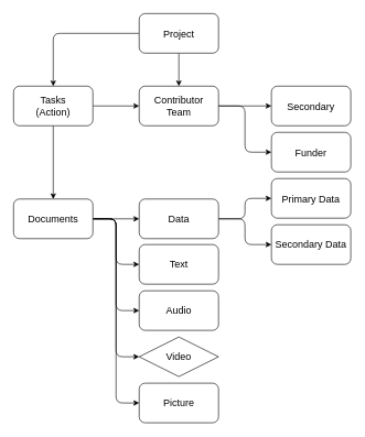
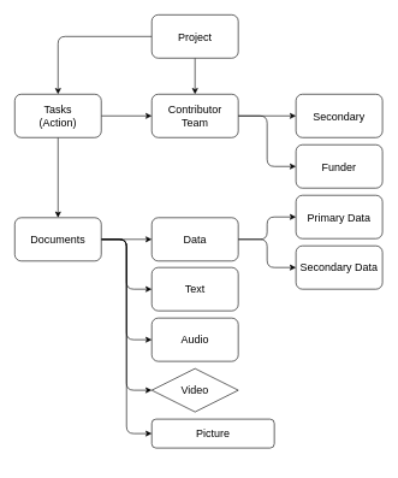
  <mxCell id="0" />
  <mxCell id="1" parent="0" />
  <mxCell id="2" style="edgeStyle=orthogonalEdgeStyle;rounded=1;orthogonalLoop=1;jettySize=auto;html=1;exitX=0;exitY=0.5;exitDx=0;exitDy=0;entryX=0.5;entryY=0;entryDx=0;entryDy=0;fontSize=15;" parent="1" source="4" target="27" edge="1"><mxGeometry relative="1" as="geometry" /></mxCell>
  <mxCell id="3" value="" style="edgeStyle=orthogonalEdgeStyle;rounded=1;orthogonalLoop=1;jettySize=auto;html=1;" parent="1" source="4" target="7" edge="1"><mxGeometry relative="1" as="geometry" /></mxCell>
  <mxCell id="4" value="Project" style="rounded=1;whiteSpace=wrap;html=1;fontSize=15;" parent="1" vertex="1"><mxGeometry x="210" y="20" width="120" height="60" as="geometry" /></mxCell>
  <mxCell id="5" value="" style="edgeStyle=orthogonalEdgeStyle;rounded=1;orthogonalLoop=1;jettySize=auto;html=1;fontSize=15;" parent="1" source="7" target="8" edge="1"><mxGeometry relative="1" as="geometry" /></mxCell>
  <mxCell id="6" style="edgeStyle=orthogonalEdgeStyle;rounded=1;orthogonalLoop=1;jettySize=auto;html=1;exitX=1;exitY=0.5;exitDx=0;exitDy=0;entryX=0;entryY=0.5;entryDx=0;entryDy=0;fontSize=15;" parent="1" source="7" target="9" edge="1"><mxGeometry relative="1" as="geometry" /></mxCell>
  <mxCell id="7" value="Contributor&lt;br&gt;Team" style="rounded=1;whiteSpace=wrap;html=1;fontSize=15;" parent="1" vertex="1"><mxGeometry x="210" y="130" width="120" height="60" as="geometry" /></mxCell>
  <mxCell id="8" value="Secondary" style="rounded=1;whiteSpace=wrap;html=1;fontSize=15;" parent="1" vertex="1"><mxGeometry x="410" y="130" width="120" height="60" as="geometry" /></mxCell>
  <mxCell id="9" value="Funder" style="rounded=1;whiteSpace=wrap;html=1;fontSize=15;" parent="1" vertex="1"><mxGeometry x="410" y="200" width="120" height="60" as="geometry" /></mxCell>
  <mxCell id="10" value="" style="edgeStyle=orthogonalEdgeStyle;rounded=1;orthogonalLoop=1;jettySize=auto;html=1;fontSize=15;" parent="1" source="15" target="18" edge="1"><mxGeometry relative="1" as="geometry" /></mxCell>
  <mxCell id="11" style="edgeStyle=orthogonalEdgeStyle;rounded=1;orthogonalLoop=1;jettySize=auto;html=1;exitX=1;exitY=0.5;exitDx=0;exitDy=0;entryX=0;entryY=0.5;entryDx=0;entryDy=0;fontSize=15;" parent="1" source="15" target="21" edge="1"><mxGeometry relative="1" as="geometry" /></mxCell>
  <mxCell id="12" style="edgeStyle=orthogonalEdgeStyle;rounded=1;orthogonalLoop=1;jettySize=auto;html=1;exitX=1;exitY=0.5;exitDx=0;exitDy=0;entryX=0;entryY=0.5;entryDx=0;entryDy=0;fontSize=15;" parent="1" source="15" target="22" edge="1"><mxGeometry relative="1" as="geometry" /></mxCell>
  <mxCell id="13" style="edgeStyle=orthogonalEdgeStyle;rounded=1;orthogonalLoop=1;jettySize=auto;html=1;exitX=1;exitY=0.5;exitDx=0;exitDy=0;entryX=0;entryY=0.5;entryDx=0;entryDy=0;fontSize=15;" parent="1" source="15" target="23" edge="1"><mxGeometry relative="1" as="geometry" /></mxCell>
  <mxCell id="14" style="edgeStyle=orthogonalEdgeStyle;rounded=1;orthogonalLoop=1;jettySize=auto;html=1;exitX=1;exitY=0.5;exitDx=0;exitDy=0;entryX=0;entryY=0.5;entryDx=0;entryDy=0;fontSize=15;" parent="1" source="15" target="24" edge="1"><mxGeometry relative="1" as="geometry" /></mxCell>
  <mxCell id="15" value="Documents" style="rounded=1;whiteSpace=wrap;html=1;fontSize=15;" parent="1" vertex="1"><mxGeometry x="20" y="301" width="120" height="60" as="geometry" /></mxCell>
  <mxCell id="16" value="" style="edgeStyle=orthogonalEdgeStyle;rounded=1;orthogonalLoop=1;jettySize=auto;html=1;fontSize=15;" parent="1" source="18" target="19" edge="1"><mxGeometry relative="1" as="geometry" /></mxCell>
  <mxCell id="17" style="edgeStyle=orthogonalEdgeStyle;rounded=1;orthogonalLoop=1;jettySize=auto;html=1;exitX=1;exitY=0.5;exitDx=0;exitDy=0;entryX=0;entryY=0.5;entryDx=0;entryDy=0;fontSize=15;" parent="1" source="18" target="20" edge="1"><mxGeometry relative="1" as="geometry" /></mxCell>
  <mxCell id="18" value="Data" style="rounded=1;whiteSpace=wrap;html=1;fontSize=15;" parent="1" vertex="1"><mxGeometry x="210" y="301" width="120" height="60" as="geometry" /></mxCell>
  <mxCell id="19" value="Primary Data" style="rounded=1;whiteSpace=wrap;html=1;fontSize=15;" parent="1" vertex="1"><mxGeometry x="410" y="270" width="120" height="60" as="geometry" /></mxCell>
  <mxCell id="20" value="Secondary Data" style="rounded=1;whiteSpace=wrap;html=1;fontSize=15;" parent="1" vertex="1"><mxGeometry x="410" y="340" width="120" height="60" as="geometry" /></mxCell>
  <mxCell id="21" value="Text" style="rounded=1;whiteSpace=wrap;html=1;fontSize=15;" parent="1" vertex="1"><mxGeometry x="210" y="370" width="120" height="60" as="geometry" /></mxCell>
  <mxCell id="22" value="Audio" style="rounded=1;whiteSpace=wrap;html=1;fontSize=15;" parent="1" vertex="1"><mxGeometry x="210" y="440" width="120" height="60" as="geometry" /></mxCell>
  <mxCell id="23" value="Video" style="rhombus;whiteSpace=wrap;html=1;fontSize=15;" parent="1" vertex="1"><mxGeometry x="210" y="510" width="120" height="60" as="geometry" /></mxCell>
- <mxCell id="24" value="Picture" style="rounded=1;whiteSpace=wrap;html=1;fontSize=15;" parent="1" vertex="1"><mxGeometry x="210" y="580" width="120" height="60" as="geometry" /></mxCell>
+ <mxCell id="24" value="Picture" style="rounded=1;whiteSpace=wrap;html=1;fontSize=15;" parent="1" vertex="1"><mxGeometry x="210" y="580" width="170" height="40" as="geometry" /></mxCell>
  <mxCell id="25" style="edgeStyle=orthogonalEdgeStyle;rounded=1;orthogonalLoop=1;jettySize=auto;html=1;exitX=1;exitY=0.5;exitDx=0;exitDy=0;fontSize=15;" parent="1" source="27" target="7" edge="1"><mxGeometry relative="1" as="geometry" /></mxCell>
  <mxCell id="26" value="" style="edgeStyle=orthogonalEdgeStyle;rounded=1;orthogonalLoop=1;jettySize=auto;html=1;" parent="1" source="27" target="15" edge="1"><mxGeometry relative="1" as="geometry" /></mxCell>
  <mxCell id="27" value="Tasks&lt;div&gt;(Action)&lt;/div&gt;" style="rounded=1;whiteSpace=wrap;html=1;fontSize=15;" parent="1" vertex="1"><mxGeometry x="20" y="130" width="120" height="60" as="geometry" /></mxCell>
